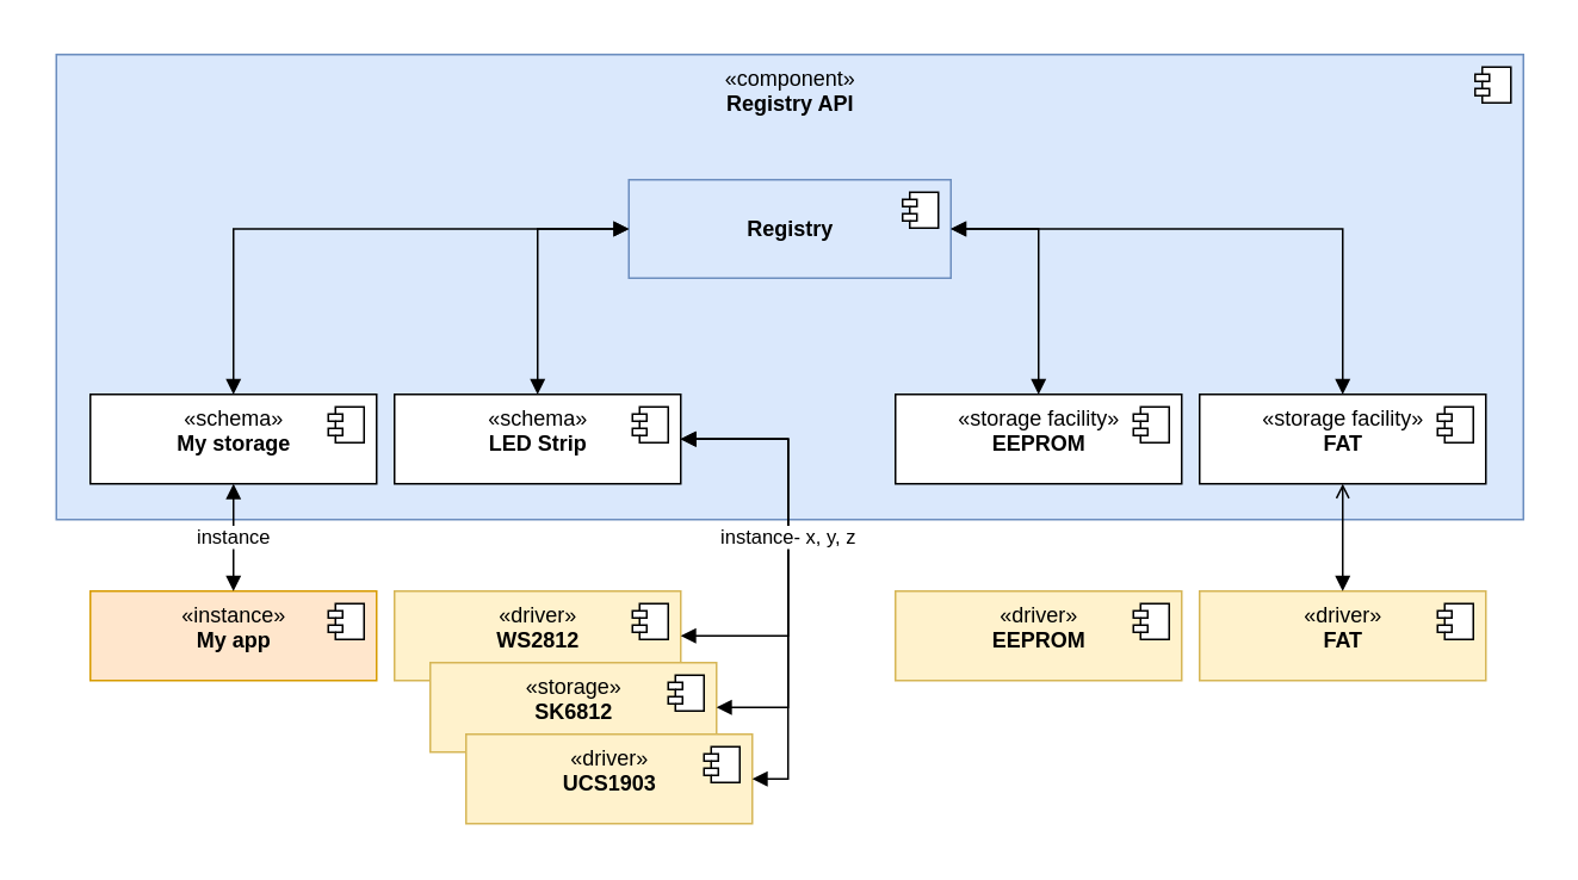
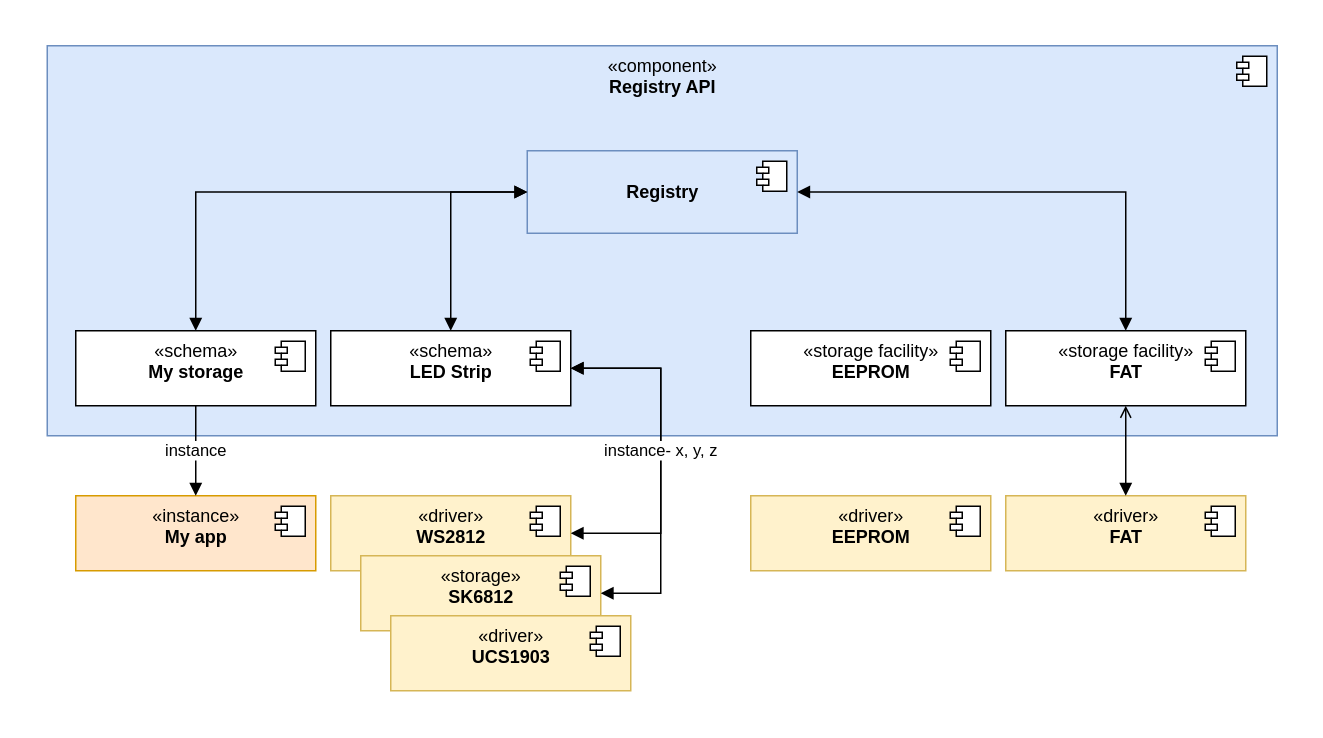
  <mxCell id="0" />
  <mxCell id="1" parent="0" />
  <mxCell id="2" value="" style="rounded=0;whiteSpace=wrap;html=1;strokeColor=none;" vertex="1" parent="1"><mxGeometry x="20" y="20" width="840" height="450" as="geometry" /></mxCell>
  <mxCell id="3" value="«component»&lt;br&gt;&lt;b&gt;Registry API&lt;/b&gt;" style="html=1;dropTarget=0;verticalAlign=top;fillColor=#dae8fc;strokeColor=#6c8ebf;" parent="1" vertex="1"><mxGeometry x="31" y="30" width="820" height="260" as="geometry" /></mxCell>
  <mxCell id="4" value="" style="shape=module;jettyWidth=8;jettyHeight=4;" parent="3" vertex="1"><mxGeometry x="1" width="20" height="20" relative="1" as="geometry"><mxPoint x="-27" y="7" as="offset" /></mxGeometry></mxCell>
  <mxCell id="5" value="«schema»&lt;br&gt;&lt;b&gt;My storage&lt;/b&gt;" style="html=1;dropTarget=0;verticalAlign=top;" parent="1" vertex="1"><mxGeometry x="50" y="220" width="160" height="50" as="geometry" /></mxCell>
  <mxCell id="6" value="" style="shape=module;jettyWidth=8;jettyHeight=4;" parent="5" vertex="1"><mxGeometry x="1" width="20" height="20" relative="1" as="geometry"><mxPoint x="-27" y="7" as="offset" /></mxGeometry></mxCell>
  <mxCell id="7" value="«schema»&lt;br&gt;&lt;b&gt;LED Strip&lt;/b&gt;" style="html=1;dropTarget=0;verticalAlign=top;" parent="1" vertex="1"><mxGeometry x="220" y="220" width="160" height="50" as="geometry" /></mxCell>
  <mxCell id="8" value="" style="shape=module;jettyWidth=8;jettyHeight=4;" parent="7" vertex="1"><mxGeometry x="1" width="20" height="20" relative="1" as="geometry"><mxPoint x="-27" y="7" as="offset" /></mxGeometry></mxCell>
  <mxCell id="9" value="&lt;b&gt;&lt;br&gt;Registry&lt;/b&gt;" style="html=1;dropTarget=0;verticalAlign=top;fillColor=#dae8fc;strokeColor=#6c8ebf;" parent="1" vertex="1"><mxGeometry x="351" y="100" width="180" height="55" as="geometry" /></mxCell>
  <mxCell id="10" value="" style="shape=module;jettyWidth=8;jettyHeight=4;" parent="9" vertex="1"><mxGeometry x="1" width="20" height="20" relative="1" as="geometry"><mxPoint x="-27" y="7" as="offset" /></mxGeometry></mxCell>
  <mxCell id="11" value="" style="endArrow=block;startArrow=block;endFill=1;startFill=1;html=1;edgeStyle=orthogonalEdgeStyle;rounded=0;entryX=0;entryY=0.5;entryDx=0;entryDy=0;" parent="1" source="5" target="9" edge="1"><mxGeometry width="160" relative="1" as="geometry"><mxPoint x="270" y="460" as="sourcePoint" /><mxPoint x="220" y="-10" as="targetPoint" /><Array as="points"><mxPoint x="130" y="128" /></Array></mxGeometry></mxCell>
  <mxCell id="12" value="" style="endArrow=block;startArrow=block;endFill=1;startFill=1;html=1;edgeStyle=orthogonalEdgeStyle;rounded=0;entryX=0;entryY=0.5;entryDx=0;entryDy=0;" parent="1" source="7" target="9" edge="1"><mxGeometry width="160" relative="1" as="geometry"><mxPoint x="150.059" y="320" as="sourcePoint" /><mxPoint x="361" y="165" as="targetPoint" /><Array as="points"><mxPoint x="300" y="128" /></Array></mxGeometry></mxCell>
  <mxCell id="13" value="«driver»&lt;br&gt;&lt;b&gt;WS2812&lt;/b&gt;" style="html=1;dropTarget=0;verticalAlign=top;fillColor=#fff2cc;strokeColor=#d6b656;" parent="1" vertex="1"><mxGeometry x="220" y="330" width="160" height="50" as="geometry" /></mxCell>
  <mxCell id="14" value="" style="shape=module;jettyWidth=8;jettyHeight=4;" parent="13" vertex="1"><mxGeometry x="1" width="20" height="20" relative="1" as="geometry"><mxPoint x="-27" y="7" as="offset" /></mxGeometry></mxCell>
  <mxCell id="15" value="«storage»&lt;br&gt;&lt;b&gt;SK6812&lt;/b&gt;" style="html=1;dropTarget=0;verticalAlign=top;fillColor=#fff2cc;strokeColor=#d6b656;" parent="1" vertex="1"><mxGeometry x="240" y="370" width="160" height="50" as="geometry" /></mxCell>
  <mxCell id="16" value="" style="shape=module;jettyWidth=8;jettyHeight=4;" parent="15" vertex="1"><mxGeometry x="1" width="20" height="20" relative="1" as="geometry"><mxPoint x="-27" y="7" as="offset" /></mxGeometry></mxCell>
  <mxCell id="17" value="«instance»&lt;br&gt;&lt;b&gt;My app&lt;/b&gt;" style="html=1;dropTarget=0;verticalAlign=top;fillColor=#ffe6cc;strokeColor=#d79b00;" parent="1" vertex="1"><mxGeometry x="50" y="330" width="160" height="50" as="geometry" /></mxCell>
  <mxCell id="18" value="" style="shape=module;jettyWidth=8;jettyHeight=4;" parent="17" vertex="1"><mxGeometry x="1" width="20" height="20" relative="1" as="geometry"><mxPoint x="-27" y="7" as="offset" /></mxGeometry></mxCell>
  <mxCell id="19" value="«storage facility»&lt;br&gt;&lt;b&gt;EEPROM&lt;/b&gt;" style="html=1;dropTarget=0;verticalAlign=top;" parent="1" vertex="1"><mxGeometry x="500" y="220" width="160" height="50" as="geometry" /></mxCell>
  <mxCell id="20" value="" style="shape=module;jettyWidth=8;jettyHeight=4;" parent="19" vertex="1"><mxGeometry x="1" width="20" height="20" relative="1" as="geometry"><mxPoint x="-27" y="7" as="offset" /></mxGeometry></mxCell>
  <mxCell id="21" value="«storage facility»&lt;br&gt;&lt;b&gt;FAT&lt;/b&gt;" style="html=1;dropTarget=0;verticalAlign=top;" parent="1" vertex="1"><mxGeometry x="670" y="220" width="160" height="50" as="geometry" /></mxCell>
  <mxCell id="22" value="" style="shape=module;jettyWidth=8;jettyHeight=4;" parent="21" vertex="1"><mxGeometry x="1" width="20" height="20" relative="1" as="geometry"><mxPoint x="-27" y="7" as="offset" /></mxGeometry></mxCell>
- <mxCell id="23" value="" style="endArrow=block;startArrow=block;endFill=1;startFill=1;html=1;edgeStyle=orthogonalEdgeStyle;rounded=0;entryX=1;entryY=0.5;entryDx=0;entryDy=0;" parent="1" source="19" target="9" edge="1"><mxGeometry width="160" relative="1" as="geometry"><mxPoint x="305" y="230" as="sourcePoint" /><mxPoint x="660" y="-30" as="targetPoint" /><Array as="points"><mxPoint x="580" y="128" /></Array></mxGeometry></mxCell>
  <mxCell id="24" value="" style="endArrow=block;startArrow=block;endFill=1;startFill=1;html=1;edgeStyle=orthogonalEdgeStyle;rounded=0;entryX=1;entryY=0.5;entryDx=0;entryDy=0;" parent="1" source="21" target="9" edge="1"><mxGeometry width="160" relative="1" as="geometry"><mxPoint x="590" y="230" as="sourcePoint" /><mxPoint x="535" y="155" as="targetPoint" /><Array as="points"><mxPoint x="750" y="128" /></Array></mxGeometry></mxCell>
  <mxCell id="25" value="«driver»&lt;br&gt;&lt;b&gt;EEPROM&lt;/b&gt;" style="html=1;dropTarget=0;verticalAlign=top;fillColor=#fff2cc;strokeColor=#d6b656;" parent="1" vertex="1"><mxGeometry x="500" y="330" width="160" height="50" as="geometry" /></mxCell>
  <mxCell id="26" value="" style="shape=module;jettyWidth=8;jettyHeight=4;" parent="25" vertex="1"><mxGeometry x="1" width="20" height="20" relative="1" as="geometry"><mxPoint x="-27" y="7" as="offset" /></mxGeometry></mxCell>
  <mxCell id="27" value="«driver»&lt;br&gt;&lt;b&gt;FAT&lt;/b&gt;" style="html=1;dropTarget=0;verticalAlign=top;fillColor=#fff2cc;strokeColor=#d6b656;" parent="1" vertex="1"><mxGeometry x="670" y="330" width="160" height="50" as="geometry" /></mxCell>
  <mxCell id="28" value="" style="shape=module;jettyWidth=8;jettyHeight=4;" parent="27" vertex="1"><mxGeometry x="1" width="20" height="20" relative="1" as="geometry"><mxPoint x="-27" y="7" as="offset" /></mxGeometry></mxCell>
  <mxCell id="29" value="" style="endArrow=open;startArrow=block;endFill=1;startFill=1;html=1;edgeStyle=orthogonalEdgeStyle;rounded=0;" parent="1" source="27" target="21" edge="1"><mxGeometry width="160" relative="1" as="geometry"><mxPoint x="761" y="310" as="sourcePoint" /><mxPoint x="761" y="270" as="targetPoint" /><Array as="points"><mxPoint x="750" y="290" /><mxPoint x="750" y="290" /></Array></mxGeometry></mxCell>
  <mxCell id="30" value="«driver»&lt;br&gt;&lt;b&gt;UCS1903&lt;/b&gt;" style="html=1;dropTarget=0;verticalAlign=top;fillColor=#fff2cc;strokeColor=#d6b656;" parent="1" vertex="1"><mxGeometry x="260" y="410" width="160" height="50" as="geometry" /></mxCell>
  <mxCell id="31" value="" style="shape=module;jettyWidth=8;jettyHeight=4;" parent="30" vertex="1"><mxGeometry x="1" width="20" height="20" relative="1" as="geometry"><mxPoint x="-27" y="7" as="offset" /></mxGeometry></mxCell>
- <mxCell id="32" value="instance" style="endArrow=block;startArrow=block;endFill=1;startFill=1;html=1;edgeStyle=orthogonalEdgeStyle;rounded=0;" parent="1" source="17" target="5" edge="1"><mxGeometry width="160" relative="1" as="geometry"><mxPoint x="580" y="490" as="sourcePoint" /><mxPoint x="130" y="300" as="targetPoint" /><Array as="points" /><mxPoint as="offset" /></mxGeometry></mxCell>
- <mxCell id="33" value="" style="endArrow=block;startArrow=block;endFill=1;startFill=1;html=1;edgeStyle=orthogonalEdgeStyle;rounded=0;" parent="1" source="30" target="7" edge="1"><mxGeometry width="160" relative="1" as="geometry"><mxPoint x="450" y="420" as="sourcePoint" /><mxPoint x="450" y="330" as="targetPoint" /><Array as="points"><mxPoint x="440" y="435" /><mxPoint x="440" y="245" /></Array></mxGeometry></mxCell>
+ <mxCell id="32" value="instance" style="endArrow=none;startArrow=block;endFill=1;startFill=1;html=1;edgeStyle=orthogonalEdgeStyle;rounded=0;" parent="1" source="17" target="5" edge="1"><mxGeometry width="160" relative="1" as="geometry"><mxPoint x="580" y="490" as="sourcePoint" /><mxPoint x="130" y="300" as="targetPoint" /><Array as="points" /><mxPoint as="offset" /></mxGeometry></mxCell>
  <mxCell id="34" value="" style="endArrow=block;startArrow=block;endFill=1;startFill=1;html=1;edgeStyle=orthogonalEdgeStyle;rounded=0;" parent="1" source="15" target="7" edge="1"><mxGeometry width="160" relative="1" as="geometry"><mxPoint x="430" y="425" as="sourcePoint" /><mxPoint x="390" y="255" as="targetPoint" /><Array as="points"><mxPoint x="440" y="395" /><mxPoint x="440" y="245" /></Array></mxGeometry></mxCell>
  <mxCell id="35" value="instance- x, y, z" style="endArrow=block;startArrow=block;endFill=1;startFill=1;html=1;edgeStyle=orthogonalEdgeStyle;rounded=0;" parent="1" source="13" target="7" edge="1"><mxGeometry width="160" relative="1" as="geometry"><mxPoint x="410" y="385" as="sourcePoint" /><mxPoint x="390" y="255" as="targetPoint" /><Array as="points"><mxPoint x="440" y="355" /><mxPoint x="440" y="245" /></Array><mxPoint as="offset" /></mxGeometry></mxCell>
